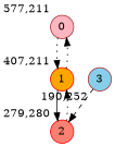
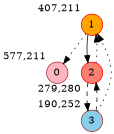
  digraph {
    bgcolor=white
    node [color=brown fixedsize=true shape=circle style=filled]
    edge [style=dotted]
    0 [fillcolor=lightpink height=0.3 width=0.4 xlabel="577,211"]
    1 [color=red fillcolor=orange height=0.3 width=0.4 xlabel="407,211"]
    2 [color=red fillcolor=salmon height=0.3 width=0.4 xlabel="279,280"]
    3 [fillcolor=skyblue height=0.3 width=0.4 xlabel="190,252"]
-   0 -> 1
+   3 -> 1
    1 -> 0
    1 -> 2 [style=solid]
    2 -> 1
+   2 -> 3 [style=dashed]
    3 -> 2 [style=dashed]
  }
